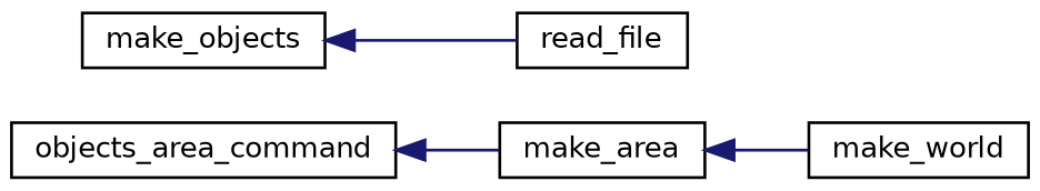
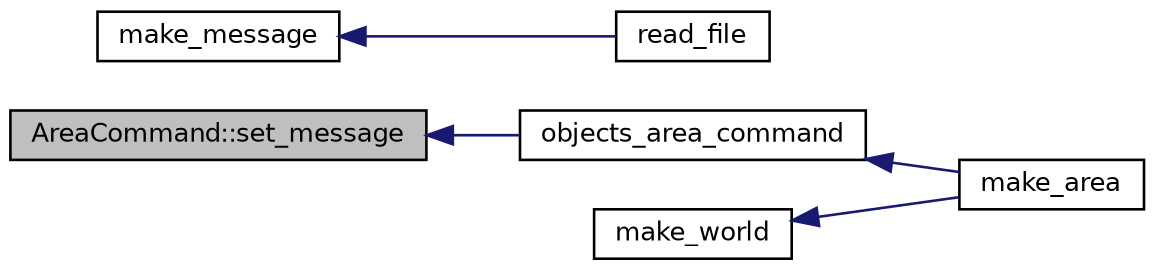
  digraph {
    rankdir=LR
    node [color=black fillcolor=white fontname=Helvetica fontsize=10 shape=record style=filled]
    edge [color=midnightblue dir=back fontname=Helvetica fontsize=10 labelfontname=Helvetica labelfontsize=10 style=solid]
+   n1 [fillcolor=grey75 fontcolor=black height=0.2 label="AreaCommand::set_message" width=0.4]
    n2 [height=0.2 label=objects_area_command width=0.4]
    n3 [height=0.2 label=make_area width=0.4]
    n4 [height=0.2 label=make_world width=0.4]
-   n5 [height=0.2 label=make_objects width=0.4]
+   n5 [height=0.2 label=make_message width=0.4]
    n6 [height=0.2 label=read_file width=0.4]
+   n1 -> n2
    n2 -> n3
-   n3 -> n4
+   n4 -> n3
    n5 -> n6
  }
